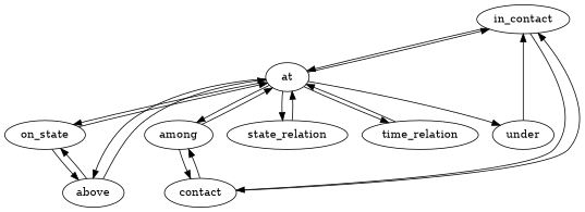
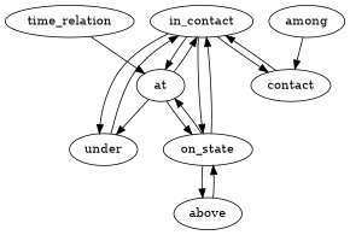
  digraph {
    odds=0.1
    node [retention=0.05]
    in_contact [retention=0.1]
    under
    at [necessitates="[location]" retention=""]
    n4 [label=on_state retention=0.2]
    above
    among
-   state_relation [replaces="[state, state_entered]" retention=0.1]
    time_relation [replaces="[time]"]
    n9 [label=contact retention=0.666667]
+   in_contact -> under
    in_contact -> at
+   in_contact -> n4
    in_contact -> n9
    under -> in_contact
    at -> in_contact
    at -> under
    at -> n4
-   at -> above
-   at -> among
-   at -> state_relation
-   at -> time_relation
+   n4 -> in_contact
    n4 -> at
    n4 -> above
-   above -> at
    above -> n4
-   among -> at
    among -> n9
-   state_relation -> at
    time_relation -> at
    n9 -> in_contact
-   n9 -> among
  }
